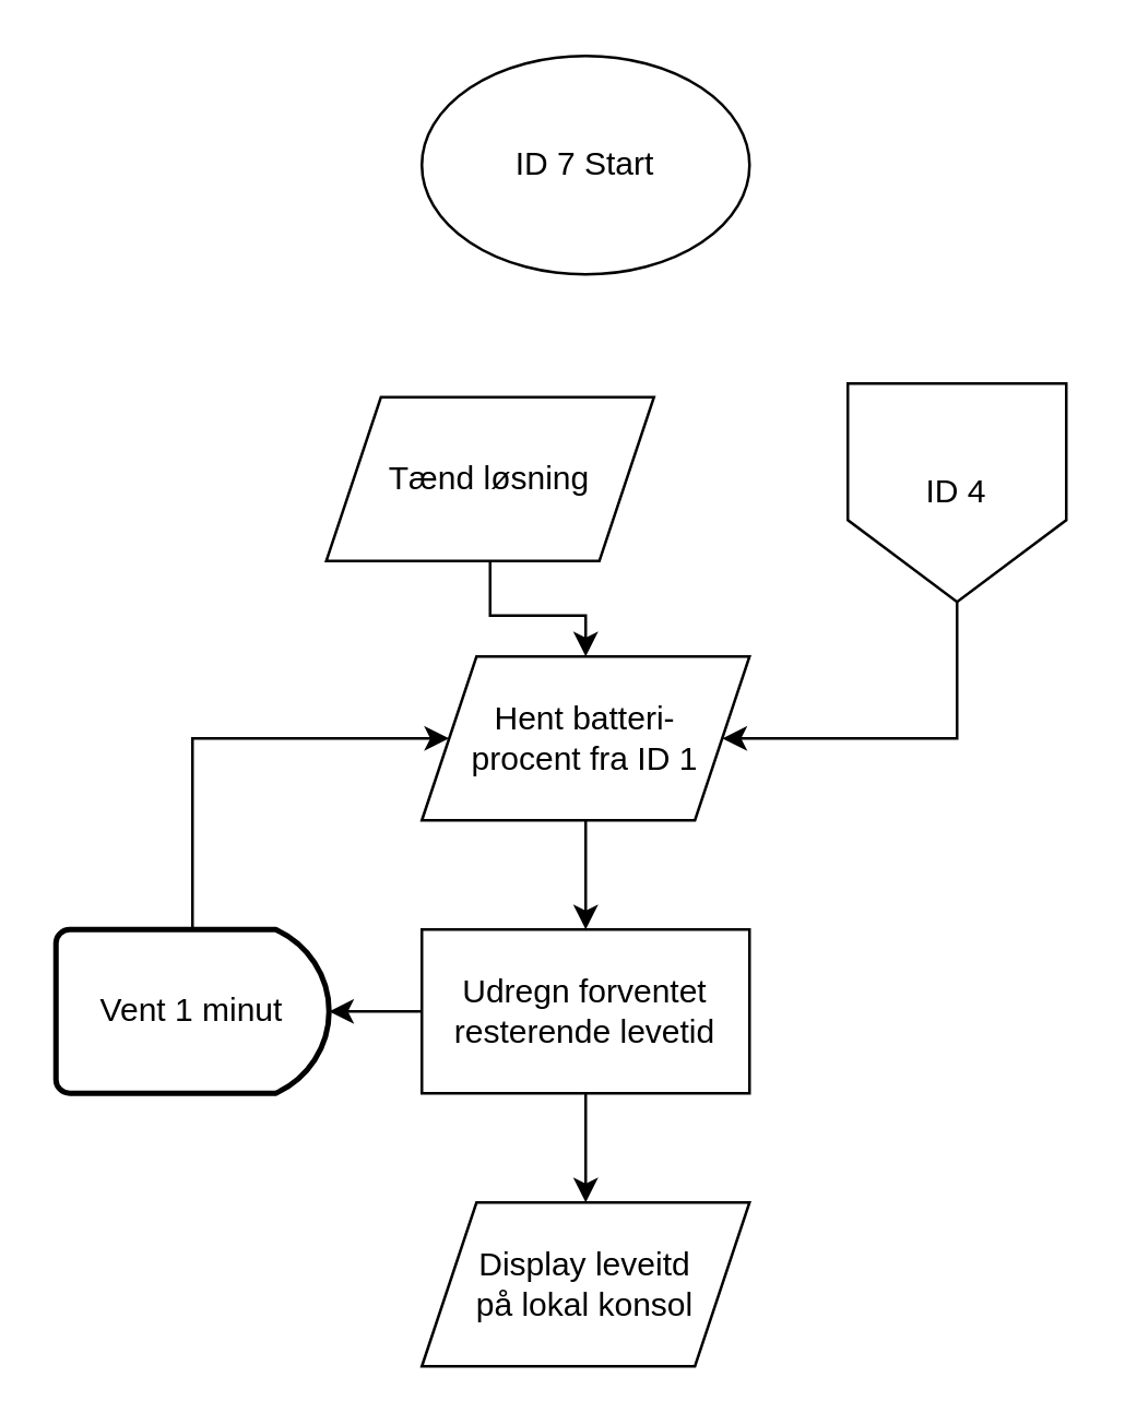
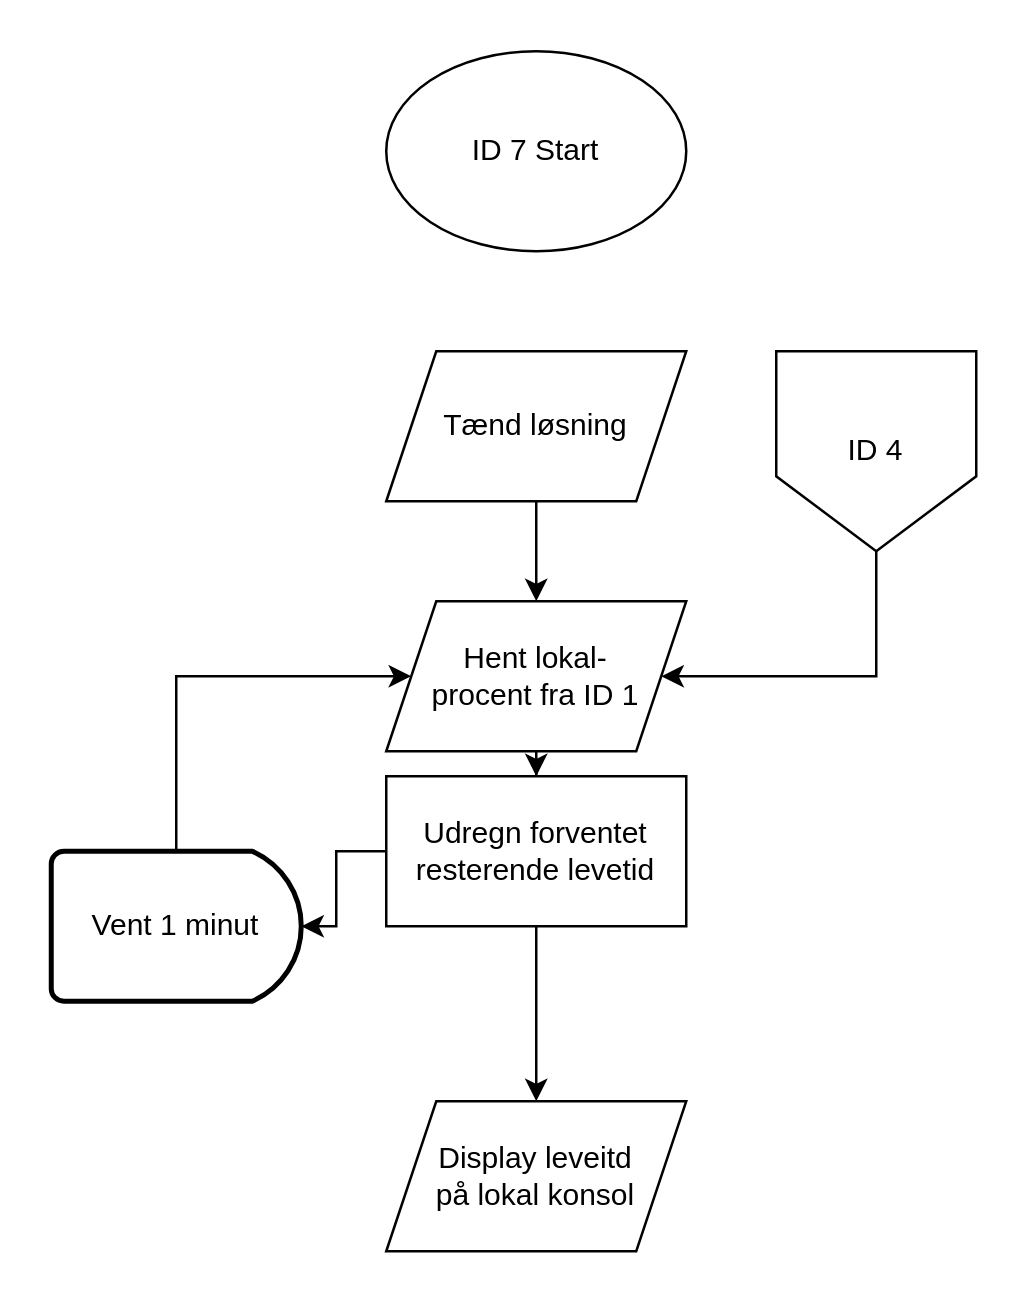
  <mxCell id="0" />
  <mxCell id="1" parent="0" />
  <mxCell id="2" value="ID 7 Start" style="ellipse;whiteSpace=wrap;html=1;" vertex="1" parent="1"><mxGeometry x="154" y="20" width="120" height="80" as="geometry" /></mxCell>
  <mxCell id="3" value="" style="edgeStyle=orthogonalEdgeStyle;rounded=0;orthogonalLoop=1;jettySize=auto;html=1;" edge="1" parent="1" source="4" target="6"><mxGeometry relative="1" as="geometry" /></mxCell>
- <mxCell id="4" value="&lt;div&gt;Tænd løsning&lt;br&gt;&lt;/div&gt;" style="shape=parallelogram;perimeter=parallelogramPerimeter;whiteSpace=wrap;html=1;fixedSize=1;" vertex="1" parent="1"><mxGeometry x="119" y="145" width="120" height="60" as="geometry" /></mxCell>
+ <mxCell id="4" value="&lt;div&gt;Tænd løsning&lt;br&gt;&lt;/div&gt;" style="shape=parallelogram;perimeter=parallelogramPerimeter;whiteSpace=wrap;html=1;fixedSize=1;" vertex="1" parent="1"><mxGeometry x="154" y="140" width="120" height="60" as="geometry" /></mxCell>
  <mxCell id="5" value="" style="edgeStyle=orthogonalEdgeStyle;rounded=0;orthogonalLoop=1;jettySize=auto;html=1;" edge="1" parent="1" source="6" target="11"><mxGeometry relative="1" as="geometry" /></mxCell>
- <mxCell id="6" value="&lt;div&gt;Hent batteri-&lt;/div&gt;&lt;div&gt;procent fra ID 1&lt;br&gt;&lt;/div&gt;" style="shape=parallelogram;perimeter=parallelogramPerimeter;whiteSpace=wrap;html=1;fixedSize=1;" vertex="1" parent="1"><mxGeometry x="154" y="240" width="120" height="60" as="geometry" /></mxCell>
+ <mxCell id="6" value="&lt;div&gt;Hent lokal-&lt;/div&gt;&lt;div&gt;procent fra ID 1&lt;br&gt;&lt;/div&gt;" style="shape=parallelogram;perimeter=parallelogramPerimeter;whiteSpace=wrap;html=1;fixedSize=1;" vertex="1" parent="1"><mxGeometry x="154" y="240" width="120" height="60" as="geometry" /></mxCell>
  <mxCell id="7" style="edgeStyle=orthogonalEdgeStyle;rounded=0;orthogonalLoop=1;jettySize=auto;html=1;exitX=0.5;exitY=1;exitDx=0;exitDy=0;entryX=1;entryY=0.5;entryDx=0;entryDy=0;" edge="1" parent="1" source="8" target="6"><mxGeometry relative="1" as="geometry"><Array as="points"><mxPoint x="350" y="270" /></Array></mxGeometry></mxCell>
  <mxCell id="8" value="ID 4" style="shape=offPageConnector;whiteSpace=wrap;html=1;" vertex="1" parent="1"><mxGeometry x="310" y="140" width="80" height="80" as="geometry" /></mxCell>
  <mxCell id="9" value="" style="edgeStyle=orthogonalEdgeStyle;rounded=0;orthogonalLoop=1;jettySize=auto;html=1;" edge="1" parent="1" source="11" target="12"><mxGeometry relative="1" as="geometry" /></mxCell>
  <mxCell id="10" value="" style="edgeStyle=orthogonalEdgeStyle;rounded=0;orthogonalLoop=1;jettySize=auto;html=1;" edge="1" parent="1" source="11" target="14"><mxGeometry relative="1" as="geometry" /></mxCell>
- <mxCell id="11" value="Udregn forventet resterende levetid" style="rounded=0;whiteSpace=wrap;html=1;" vertex="1" parent="1"><mxGeometry x="154" y="340" width="120" height="60" as="geometry" /></mxCell>
+ <mxCell id="11" value="Udregn forventet resterende levetid" style="rounded=0;whiteSpace=wrap;html=1;" vertex="1" parent="1"><mxGeometry x="154" y="310" width="120" height="60" as="geometry" /></mxCell>
  <mxCell id="12" value="&lt;div&gt;Display leveitd&lt;/div&gt;&lt;div&gt;på lokal konsol&lt;br&gt;&lt;/div&gt;" style="shape=parallelogram;perimeter=parallelogramPerimeter;whiteSpace=wrap;html=1;fixedSize=1;" vertex="1" parent="1"><mxGeometry x="154" y="440" width="120" height="60" as="geometry" /></mxCell>
  <mxCell id="13" style="edgeStyle=orthogonalEdgeStyle;rounded=0;orthogonalLoop=1;jettySize=auto;html=1;exitX=0.5;exitY=0;exitDx=0;exitDy=0;exitPerimeter=0;entryX=0;entryY=0.5;entryDx=0;entryDy=0;" edge="1" parent="1" source="14" target="6"><mxGeometry relative="1" as="geometry"><Array as="points"><mxPoint x="70" y="270" /></Array></mxGeometry></mxCell>
  <mxCell id="14" value="Vent 1 minut" style="strokeWidth=2;html=1;shape=mxgraph.flowchart.delay;whiteSpace=wrap;" vertex="1" parent="1"><mxGeometry x="20" y="340" width="100" height="60" as="geometry" /></mxCell>
